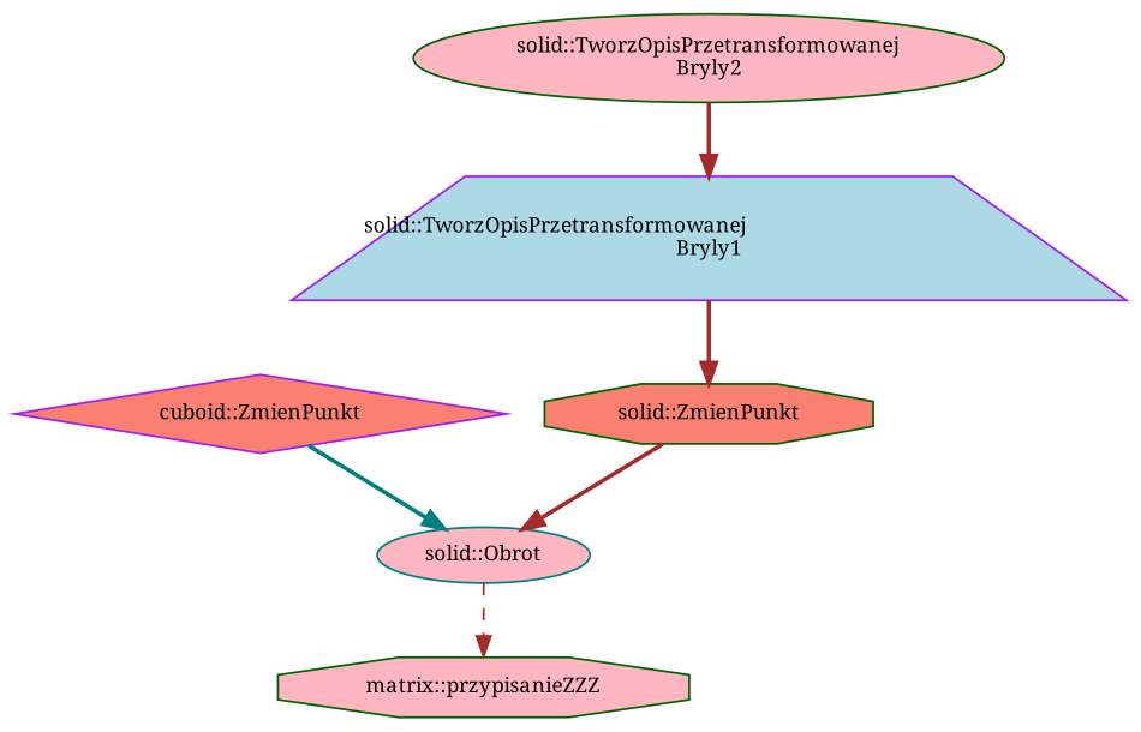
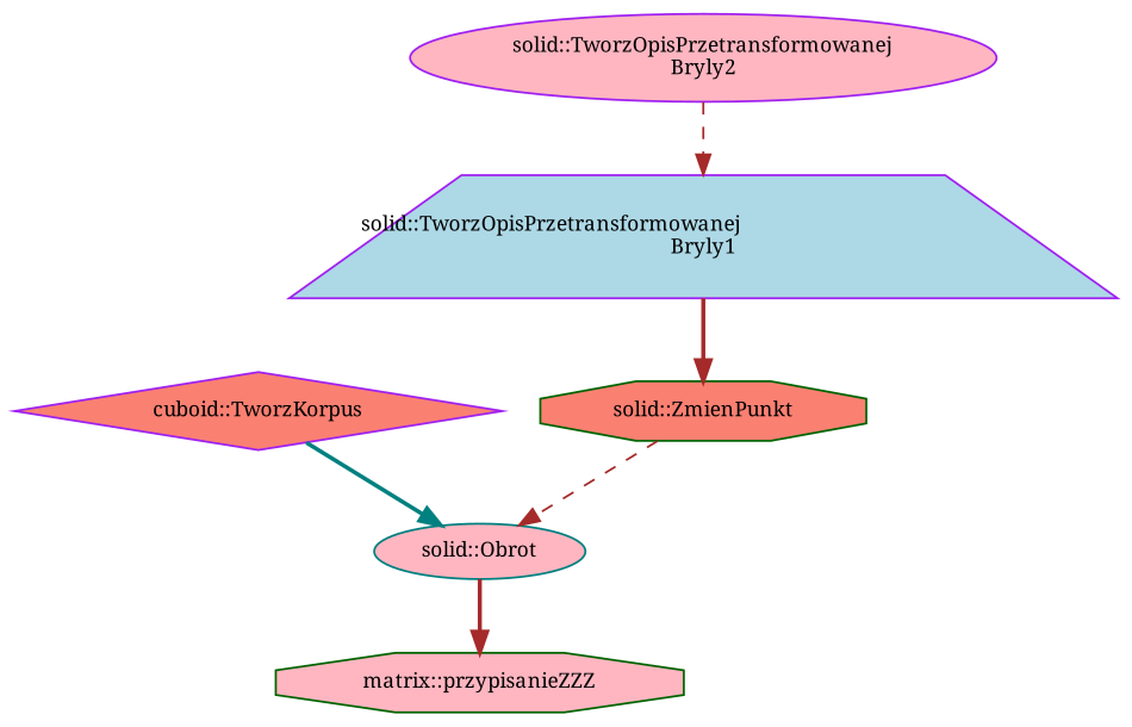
  digraph {
    fontname="Noto Serif"
    rankdir=TB
    node [color=darkgreen fillcolor=lightpink fontname="Noto Serif" fontsize=10 shape=ellipse style=filled]
    edge [color=brown fontname="Noto Serif" fontsize=10 labelfontname=Helvetica labelfontsize=10 style=bold]
-   n1 [color=purple fillcolor=salmon fontcolor=black height=0.2 label="cuboid::ZmienPunkt" shape=diamond width=0.4]
+   n1 [color=purple fillcolor=salmon fontcolor=black height=0.2 label="cuboid::TworzKorpus" shape=diamond width=0.4]
    n2 [color=teal height=0.2 label="solid::Obrot" width=0.4]
-   n3 [height=0.2 label="solid::TworzOpisPrzetransformowanej\lBryly2" width=0.4]
+   n3 [color=purple height=0.2 label="solid::TworzOpisPrzetransformowanej\lBryly2" width=0.4]
    n4 [color=purple fillcolor=lightblue height=0.2 label="solid::TworzOpisPrzetransformowanej\lBryly1" shape=trapezium width=0.4]
    n5 [fillcolor=salmon height=0.2 label="solid::ZmienPunkt" shape=octagon width=0.4]
    n6 [height=0.2 label="matrix::przypisanieZZZ" shape=octagon width=0.4]
    n1 -> n2 [color=teal]
-   n2 -> n6 [style=dashed]
-   n3 -> n4
+   n2 -> n6
+   n3 -> n4 [style=dashed]
    n4 -> n5
-   n5 -> n2
+   n5 -> n2 [style=dashed]
  }
